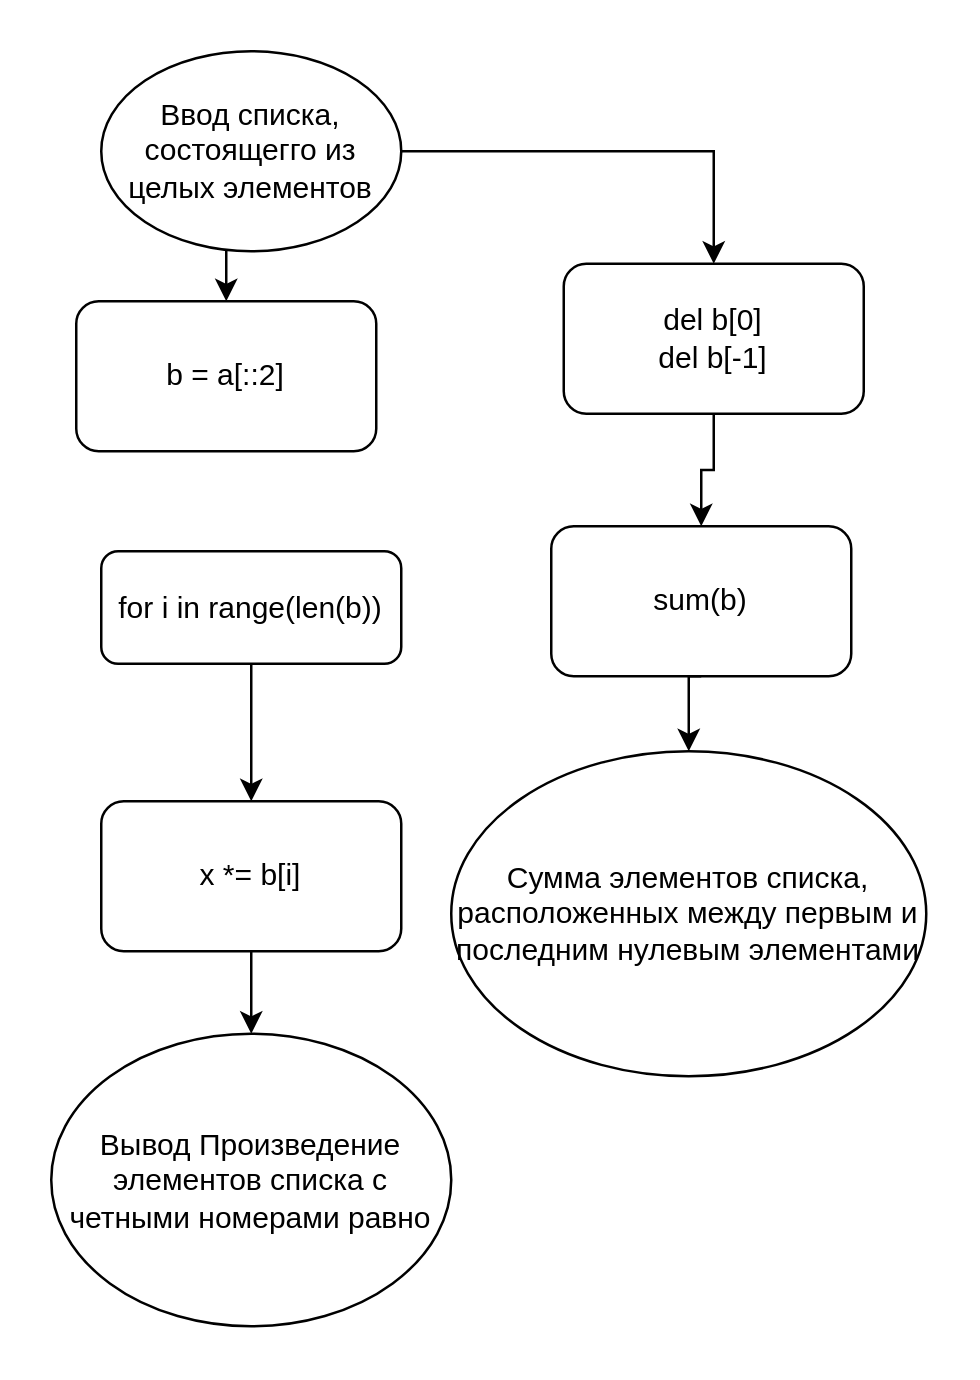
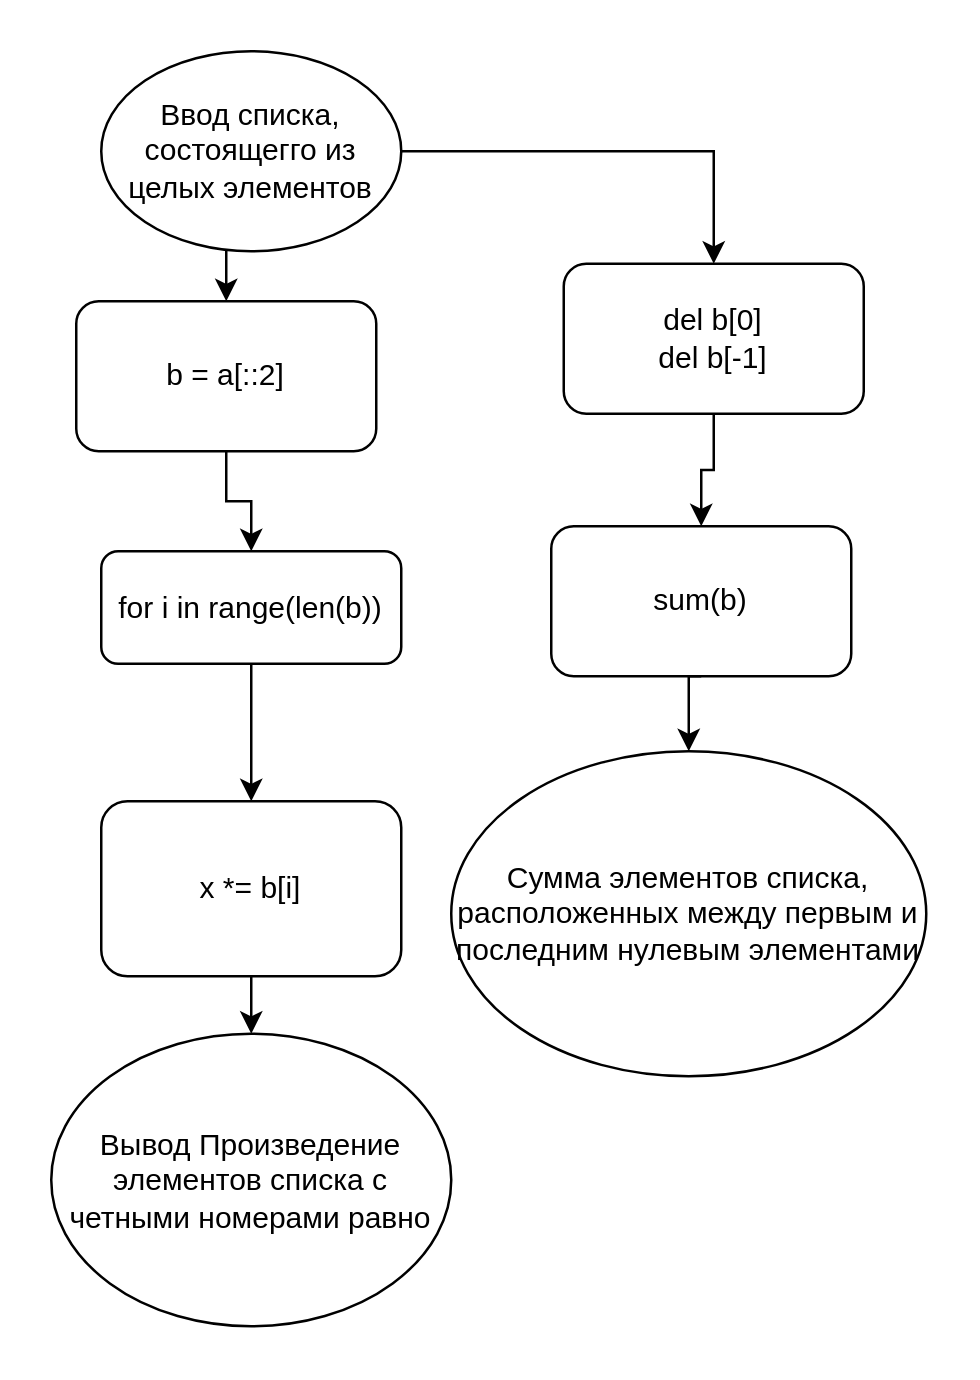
  <mxCell id="0" />
  <mxCell id="1" parent="0" />
  <mxCell id="2" style="edgeStyle=orthogonalEdgeStyle;rounded=0;orthogonalLoop=1;jettySize=auto;html=1;exitX=0.5;exitY=1;exitDx=0;exitDy=0;entryX=0.5;entryY=0;entryDx=0;entryDy=0;" edge="1" parent="1" target="6"><mxGeometry relative="1" as="geometry"><mxPoint x="100" y="90" as="sourcePoint" /></mxGeometry></mxCell>
  <mxCell id="3" style="edgeStyle=orthogonalEdgeStyle;rounded=0;orthogonalLoop=1;jettySize=auto;html=1;entryX=0.5;entryY=0;entryDx=0;entryDy=0;" edge="1" parent="1" source="4" target="13"><mxGeometry relative="1" as="geometry" /></mxCell>
  <mxCell id="4" value="Ввод списка, состоящегго из целых элементов" style="ellipse;whiteSpace=wrap;html=1;" vertex="1" parent="1"><mxGeometry x="40" width="120" height="80" as="geometry" y="20" /></mxCell>
+ <mxCell id="5" style="edgeStyle=orthogonalEdgeStyle;rounded=0;orthogonalLoop=1;jettySize=auto;html=1;exitX=0.5;exitY=1;exitDx=0;exitDy=0;entryX=0.5;entryY=0;entryDx=0;entryDy=0;" edge="1" parent="1" source="6" target="8"><mxGeometry relative="1" as="geometry" /></mxCell>
  <mxCell id="6" value="b = a[::2]" style="rounded=1;whiteSpace=wrap;html=1;" vertex="1" parent="1"><mxGeometry x="30" y="120" width="120" height="60" as="geometry" /></mxCell>
  <mxCell id="7" style="edgeStyle=orthogonalEdgeStyle;rounded=0;orthogonalLoop=1;jettySize=auto;html=1;exitX=0.5;exitY=1;exitDx=0;exitDy=0;entryX=0.5;entryY=0;entryDx=0;entryDy=0;" edge="1" parent="1" source="8" target="10"><mxGeometry relative="1" as="geometry" /></mxCell>
  <mxCell id="8" value="for i in range(len(b))" style="rounded=1;whiteSpace=wrap;html=1;" vertex="1" parent="1"><mxGeometry x="40" y="220" width="120" height="45" as="geometry" /></mxCell>
  <mxCell id="9" style="edgeStyle=orthogonalEdgeStyle;rounded=0;orthogonalLoop=1;jettySize=auto;html=1;exitX=0.5;exitY=1;exitDx=0;exitDy=0;entryX=0.5;entryY=0;entryDx=0;entryDy=0;" edge="1" parent="1" source="10" target="11"><mxGeometry relative="1" as="geometry" /></mxCell>
- <mxCell id="10" value="x *= b[i]" style="rounded=1;whiteSpace=wrap;html=1;" vertex="1" parent="1"><mxGeometry x="40" y="320" width="120" height="60" as="geometry" /></mxCell>
+ <mxCell id="10" value="x *= b[i]" style="rounded=1;whiteSpace=wrap;html=1;" vertex="1" parent="1"><mxGeometry x="40" y="320" width="120" height="70" as="geometry" /></mxCell>
  <mxCell id="11" value="Вывод Произведение элементов списка с четными номерами равно" style="ellipse;whiteSpace=wrap;html=1;" vertex="1" parent="1"><mxGeometry x="20" y="413" width="160" height="117" as="geometry" /></mxCell>
  <mxCell id="12" style="edgeStyle=orthogonalEdgeStyle;rounded=0;orthogonalLoop=1;jettySize=auto;html=1;exitX=0.5;exitY=1;exitDx=0;exitDy=0;entryX=0.5;entryY=0;entryDx=0;entryDy=0;" edge="1" parent="1" source="13" target="15"><mxGeometry relative="1" as="geometry" /></mxCell>
  <mxCell id="13" value="del b[0]&lt;br&gt;del b[-1]" style="rounded=1;whiteSpace=wrap;html=1;" vertex="1" parent="1"><mxGeometry x="225" y="105" width="120" height="60" as="geometry" /></mxCell>
  <mxCell id="14" style="edgeStyle=orthogonalEdgeStyle;rounded=0;orthogonalLoop=1;jettySize=auto;html=1;exitX=0.5;exitY=1;exitDx=0;exitDy=0;entryX=0.5;entryY=0;entryDx=0;entryDy=0;" edge="1" parent="1" source="15" target="16"><mxGeometry relative="1" as="geometry" /></mxCell>
  <mxCell id="15" value="sum(b)" style="rounded=1;whiteSpace=wrap;html=1;" vertex="1" parent="1"><mxGeometry x="220" y="210" width="120" height="60" as="geometry" /></mxCell>
  <mxCell id="16" value="Сумма элементов списка, расположенных между первым и последним нулевым элементами" style="ellipse;whiteSpace=wrap;html=1;" vertex="1" parent="1"><mxGeometry x="180" y="300" width="190" height="130" as="geometry" /></mxCell>
